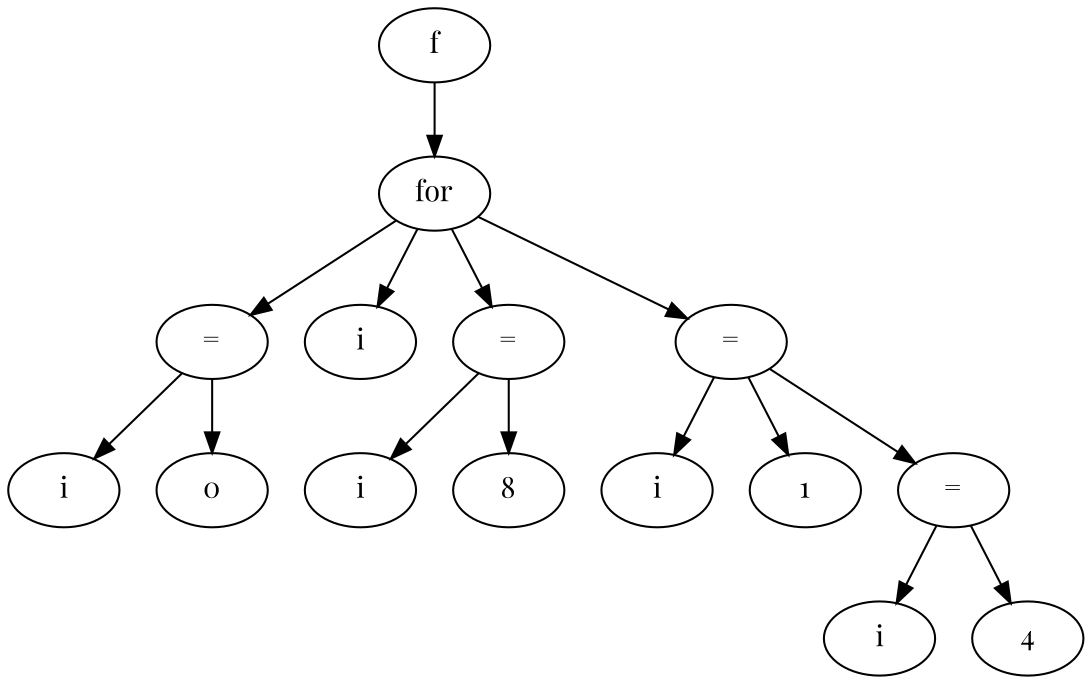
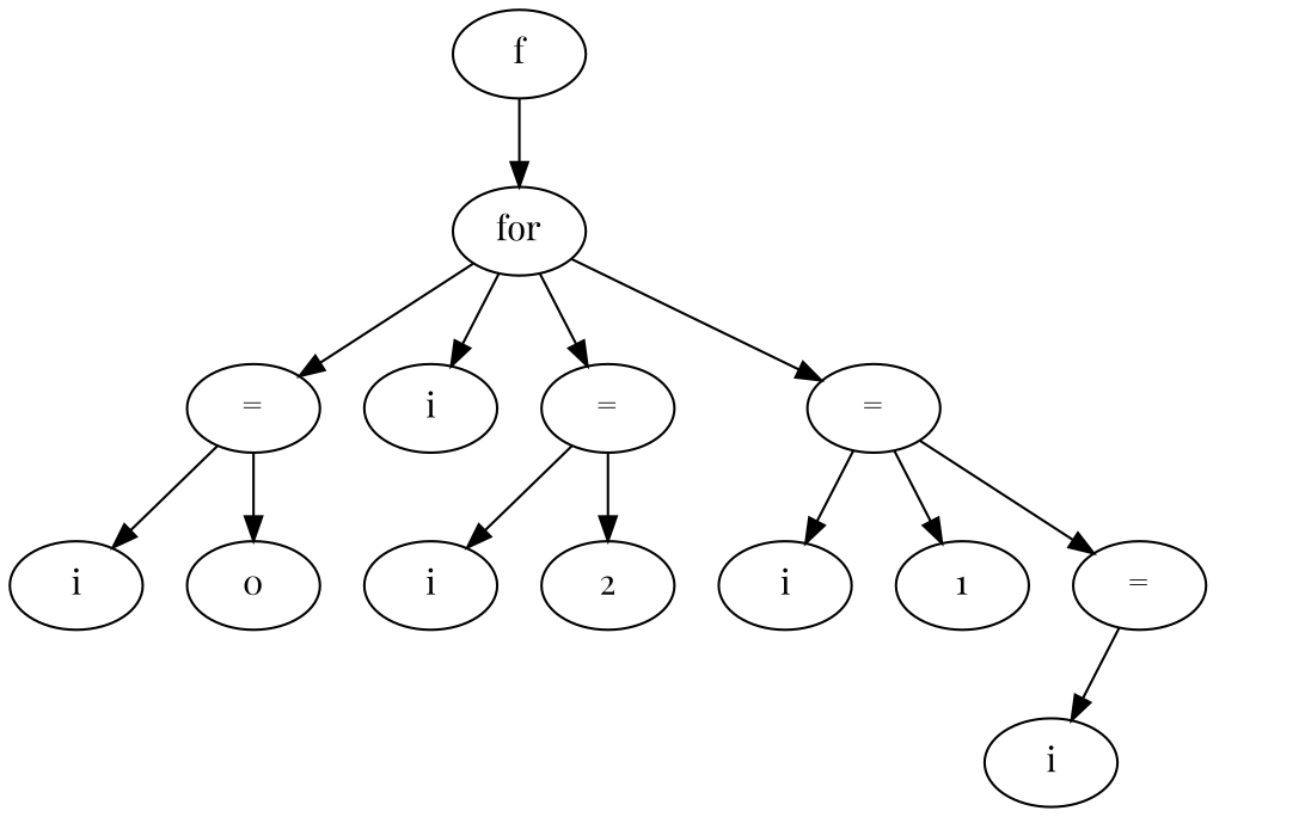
  digraph {
    fontname="Playfair Display"
    node [fontname="Playfair Display"]
    edge [fontname="Playfair Display"]
    n1 [label=f]
    n2 [label=for]
    n3 [label="="]
    n4 [label=i]
    n5 [label="="]
    n6 [label="="]
    n7 [label=i]
    n8 [label=0]
    n9 [label=i]
-   n10 [label=8]
+   n10 [label=2]
    n11 [label=i]
    n12 [label=1]
    n13 [label="="]
    n14 [label=i]
-   n15 [label=4]
    n1 -> n2
    n2 -> n3
    n2 -> n4
    n2 -> n5
    n2 -> n6
    n3 -> n7
    n3 -> n8
    n5 -> n9
    n5 -> n10
    n6 -> n11
    n6 -> n12
    n6 -> n13
    n13 -> n14
-   n13 -> n15
  }
